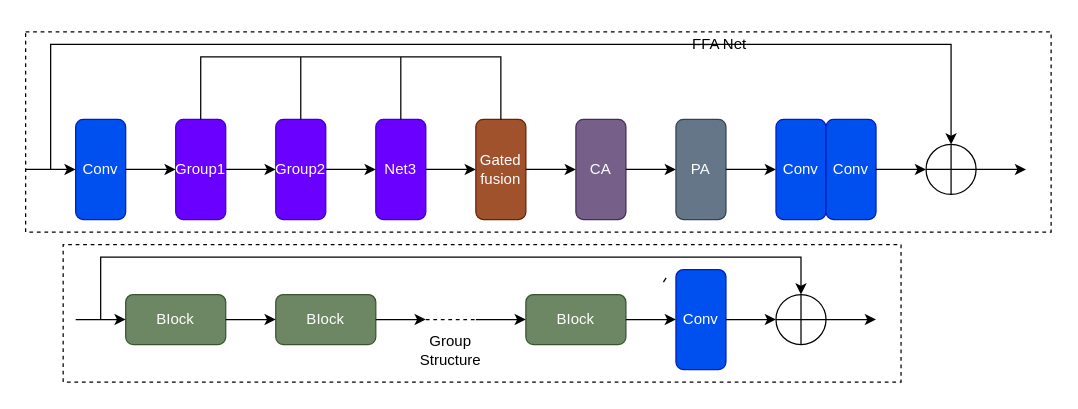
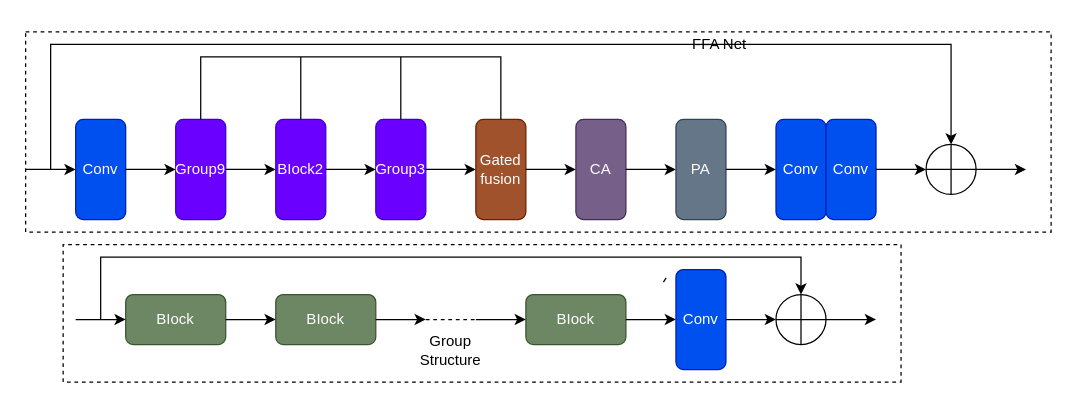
  <mxCell id="0" />
  <mxCell id="1" parent="0" />
  <mxCell id="2" value="Conv" style="rounded=1;whiteSpace=wrap;html=1;fillColor=#0050ef;strokeColor=#001DBC;fontColor=#ffffff;direction=south;" vertex="1" parent="1"><mxGeometry x="60" y="95" width="40" height="80" as="geometry" /></mxCell>
- <mxCell id="3" value="Group1" style="rounded=1;whiteSpace=wrap;html=1;fillColor=#6a00ff;fontColor=#ffffff;strokeColor=#3700CC;direction=south;" vertex="1" parent="1"><mxGeometry x="140" y="95" width="40" height="80" as="geometry" /></mxCell>
+ <mxCell id="3" value="Group9" style="rounded=1;whiteSpace=wrap;html=1;fillColor=#6a00ff;fontColor=#ffffff;strokeColor=#3700CC;direction=south;" vertex="1" parent="1"><mxGeometry x="140" y="95" width="40" height="80" as="geometry" /></mxCell>
  <mxCell id="4" value="Gated fusion" style="rounded=1;whiteSpace=wrap;html=1;fillColor=#a0522d;fontColor=#ffffff;strokeColor=#6D1F00;direction=south;" vertex="1" parent="1"><mxGeometry x="380" y="95" width="40" height="80" as="geometry" /></mxCell>
  <mxCell id="5" value="CA" style="rounded=1;whiteSpace=wrap;html=1;fillColor=#76608a;fontColor=#ffffff;strokeColor=#432D57;direction=south;" vertex="1" parent="1"><mxGeometry x="460" y="95" width="40" height="80" as="geometry" /></mxCell>
  <mxCell id="6" value="PA" style="rounded=1;whiteSpace=wrap;html=1;fillColor=#647687;fontColor=#ffffff;strokeColor=#314354;direction=south;" vertex="1" parent="1"><mxGeometry x="540" y="95" width="40" height="80" as="geometry" /></mxCell>
  <mxCell id="7" value="" style="endArrow=classic;html=1;rounded=0;" edge="1" parent="1" target="2"><mxGeometry width="50" height="50" relative="1" as="geometry"><mxPoint x="20" y="135" as="sourcePoint" /><mxPoint x="420" y="225" as="targetPoint" /></mxGeometry></mxCell>
- <mxCell id="8" value="Group2" style="rounded=1;whiteSpace=wrap;html=1;fillColor=#6a00ff;fontColor=#ffffff;strokeColor=#3700CC;direction=south;" vertex="1" parent="1"><mxGeometry x="220" y="95" width="40" height="80" as="geometry" /></mxCell>
- <mxCell id="9" value="Net3" style="rounded=1;whiteSpace=wrap;html=1;fillColor=#6a00ff;fontColor=#ffffff;strokeColor=#3700CC;direction=south;" vertex="1" parent="1"><mxGeometry x="300" y="95" width="40" height="80" as="geometry" /></mxCell>
+ <mxCell id="8" value="BIock2" style="rounded=1;whiteSpace=wrap;html=1;fillColor=#6a00ff;fontColor=#ffffff;strokeColor=#3700CC;direction=south;" vertex="1" parent="1"><mxGeometry x="220" y="95" width="40" height="80" as="geometry" /></mxCell>
+ <mxCell id="9" value="Group3" style="rounded=1;whiteSpace=wrap;html=1;fillColor=#6a00ff;fontColor=#ffffff;strokeColor=#3700CC;direction=south;" vertex="1" parent="1"><mxGeometry x="300" y="95" width="40" height="80" as="geometry" /></mxCell>
  <mxCell id="10" value="" style="endArrow=classic;html=1;rounded=0;" edge="1" parent="1" source="2"><mxGeometry width="50" height="50" relative="1" as="geometry"><mxPoint x="160" y="135" as="sourcePoint" /><mxPoint x="140" y="135" as="targetPoint" /><Array as="points" /></mxGeometry></mxCell>
  <mxCell id="11" value="" style="endArrow=classic;html=1;rounded=0;exitX=0.5;exitY=0;exitDx=0;exitDy=0;" edge="1" parent="1" source="3"><mxGeometry width="50" height="50" relative="1" as="geometry"><mxPoint x="310" y="35" as="sourcePoint" /><mxPoint x="220" y="135" as="targetPoint" /></mxGeometry></mxCell>
  <mxCell id="12" value="" style="endArrow=classic;html=1;rounded=0;" edge="1" parent="1" source="8"><mxGeometry width="50" height="50" relative="1" as="geometry"><mxPoint x="560" y="5" as="sourcePoint" /><mxPoint x="300" y="135" as="targetPoint" /></mxGeometry></mxCell>
  <mxCell id="13" value="" style="endArrow=classic;html=1;rounded=0;" edge="1" parent="1" source="9"><mxGeometry width="50" height="50" relative="1" as="geometry"><mxPoint x="510" y="35" as="sourcePoint" /><mxPoint x="380" y="135" as="targetPoint" /></mxGeometry></mxCell>
  <mxCell id="14" value="" style="endArrow=classic;html=1;rounded=0;exitX=0.5;exitY=0;exitDx=0;exitDy=0;" edge="1" parent="1" source="4"><mxGeometry width="50" height="50" relative="1" as="geometry"><mxPoint x="660" y="5" as="sourcePoint" /><mxPoint x="460" y="135" as="targetPoint" /></mxGeometry></mxCell>
  <mxCell id="15" value="" style="endArrow=classic;html=1;rounded=0;exitX=0.5;exitY=0;exitDx=0;exitDy=0;" edge="1" parent="1" source="5"><mxGeometry width="50" height="50" relative="1" as="geometry"><mxPoint x="820" y="5" as="sourcePoint" /><mxPoint x="540" y="135" as="targetPoint" /></mxGeometry></mxCell>
  <mxCell id="16" value="Conv" style="rounded=1;whiteSpace=wrap;html=1;fillColor=#0050ef;strokeColor=#001DBC;fontColor=#ffffff;direction=south;" vertex="1" parent="1"><mxGeometry x="620" y="95" width="40" height="80" as="geometry" /></mxCell>
  <mxCell id="17" value="Conv" style="rounded=1;whiteSpace=wrap;html=1;fillColor=#0050ef;strokeColor=#001DBC;fontColor=#ffffff;direction=south;" vertex="1" parent="1"><mxGeometry x="660" y="95" width="40" height="80" as="geometry" /></mxCell>
  <mxCell id="18" value="" style="endArrow=classic;html=1;rounded=0;" edge="1" parent="1" source="6"><mxGeometry width="50" height="50" relative="1" as="geometry"><mxPoint x="870" y="205" as="sourcePoint" /><mxPoint x="620" y="135" as="targetPoint" /></mxGeometry></mxCell>
  <mxCell id="19" value="" style="endArrow=classic;html=1;rounded=0;exitX=0.5;exitY=0;exitDx=0;exitDy=0;" edge="1" parent="1" source="17"><mxGeometry width="50" height="50" relative="1" as="geometry"><mxPoint x="480" y="275" as="sourcePoint" /><mxPoint x="740" y="135" as="targetPoint" /></mxGeometry></mxCell>
  <mxCell id="20" value="" style="endArrow=classic;html=1;rounded=0;entryX=0.5;entryY=0;entryDx=0;entryDy=0;" edge="1" parent="1" target="22"><mxGeometry width="50" height="50" relative="1" as="geometry"><mxPoint x="40" y="135" as="sourcePoint" /><mxPoint x="1080" y="115" as="targetPoint" /><Array as="points"><mxPoint x="40" y="35" /><mxPoint x="760" y="35" /></Array></mxGeometry></mxCell>
  <mxCell id="21" value="" style="endArrow=none;html=1;rounded=0;" edge="1" parent="1"><mxGeometry width="50" height="50" relative="1" as="geometry"><mxPoint x="532.188" y="221.718" as="sourcePoint" /><mxPoint x="530" y="225" as="targetPoint" /></mxGeometry></mxCell>
  <mxCell id="22" value="" style="ellipse;whiteSpace=wrap;html=1;aspect=fixed;" vertex="1" parent="1"><mxGeometry x="740" y="115" width="40" height="40" as="geometry" /></mxCell>
  <mxCell id="23" value="" style="endArrow=none;html=1;rounded=0;entryX=0.5;entryY=0;entryDx=0;entryDy=0;exitX=0.5;exitY=1;exitDx=0;exitDy=0;" edge="1" parent="1" source="22" target="22"><mxGeometry width="50" height="50" relative="1" as="geometry"><mxPoint x="480" y="275" as="sourcePoint" /><mxPoint x="530" y="225" as="targetPoint" /></mxGeometry></mxCell>
  <mxCell id="24" value="" style="endArrow=none;html=1;rounded=0;exitX=1;exitY=0.5;exitDx=0;exitDy=0;entryX=0;entryY=0.5;entryDx=0;entryDy=0;" edge="1" parent="1" source="22" target="22"><mxGeometry width="50" height="50" relative="1" as="geometry"><mxPoint x="480" y="275" as="sourcePoint" /><mxPoint x="530" y="225" as="targetPoint" /><Array as="points" /></mxGeometry></mxCell>
  <mxCell id="25" value="" style="endArrow=classic;html=1;rounded=0;" edge="1" parent="1"><mxGeometry width="50" height="50" relative="1" as="geometry"><mxPoint x="780" y="135" as="sourcePoint" /><mxPoint x="820" y="135" as="targetPoint" /></mxGeometry></mxCell>
  <mxCell id="26" value="" style="endArrow=none;html=1;rounded=0;exitX=0;exitY=0.5;exitDx=0;exitDy=0;entryX=0;entryY=0.5;entryDx=0;entryDy=0;" edge="1" parent="1" source="3" target="4"><mxGeometry width="50" height="50" relative="1" as="geometry"><mxPoint x="470" y="185" as="sourcePoint" /><mxPoint x="520" y="135" as="targetPoint" /><Array as="points"><mxPoint x="160" y="45" /><mxPoint x="400" y="45" /></Array></mxGeometry></mxCell>
  <mxCell id="27" value="" style="endArrow=none;html=1;rounded=0;exitX=0;exitY=0.5;exitDx=0;exitDy=0;" edge="1" parent="1" source="8"><mxGeometry width="50" height="50" relative="1" as="geometry"><mxPoint x="470" y="185" as="sourcePoint" /><mxPoint x="240" y="45" as="targetPoint" /></mxGeometry></mxCell>
  <mxCell id="28" value="" style="endArrow=none;html=1;rounded=0;exitX=0;exitY=0.5;exitDx=0;exitDy=0;" edge="1" parent="1" source="9"><mxGeometry width="50" height="50" relative="1" as="geometry"><mxPoint x="470" y="185" as="sourcePoint" /><mxPoint x="320" y="45" as="targetPoint" /></mxGeometry></mxCell>
  <mxCell id="29" value="BIock" style="rounded=1;whiteSpace=wrap;html=1;fillColor=#6d8764;fontColor=#ffffff;strokeColor=#3A5431;" vertex="1" parent="1"><mxGeometry x="100" y="235" width="80" height="40" as="geometry" /></mxCell>
  <mxCell id="30" value="BIock" style="rounded=1;whiteSpace=wrap;html=1;fillColor=#6d8764;fontColor=#ffffff;strokeColor=#3A5431;" vertex="1" parent="1"><mxGeometry x="220" y="235" width="80" height="40" as="geometry" /></mxCell>
  <mxCell id="31" value="BIock" style="rounded=1;whiteSpace=wrap;html=1;fillColor=#6d8764;fontColor=#ffffff;strokeColor=#3A5431;" vertex="1" parent="1"><mxGeometry x="420" y="235" width="80" height="40" as="geometry" /></mxCell>
  <mxCell id="32" value="Conv" style="rounded=1;whiteSpace=wrap;html=1;fillColor=#0050ef;strokeColor=#001DBC;fontColor=#ffffff;direction=south;" vertex="1" parent="1"><mxGeometry x="540" y="215" width="40" height="80" as="geometry" /></mxCell>
  <mxCell id="33" value="" style="endArrow=classic;html=1;rounded=0;entryX=0;entryY=0.5;entryDx=0;entryDy=0;" edge="1" parent="1" target="29"><mxGeometry width="50" height="50" relative="1" as="geometry"><mxPoint x="60" y="255" as="sourcePoint" /><mxPoint x="520" y="35" as="targetPoint" /></mxGeometry></mxCell>
  <mxCell id="34" value="" style="endArrow=classic;html=1;rounded=0;exitX=1;exitY=0.5;exitDx=0;exitDy=0;entryX=0;entryY=0.5;entryDx=0;entryDy=0;" edge="1" parent="1" source="29" target="30"><mxGeometry width="50" height="50" relative="1" as="geometry"><mxPoint x="470" y="85" as="sourcePoint" /><mxPoint x="520" y="35" as="targetPoint" /></mxGeometry></mxCell>
  <mxCell id="35" value="" style="endArrow=classic;html=1;rounded=0;exitX=1;exitY=0.5;exitDx=0;exitDy=0;" edge="1" parent="1" source="30"><mxGeometry width="50" height="50" relative="1" as="geometry"><mxPoint x="470" y="85" as="sourcePoint" /><mxPoint x="340" y="255" as="targetPoint" /></mxGeometry></mxCell>
  <mxCell id="36" value="" style="endArrow=none;dashed=1;html=1;rounded=0;" edge="1" parent="1"><mxGeometry width="50" height="50" relative="1" as="geometry"><mxPoint x="340" y="255" as="sourcePoint" /><mxPoint x="380" y="255" as="targetPoint" /></mxGeometry></mxCell>
  <mxCell id="37" value="" style="endArrow=classic;html=1;rounded=0;entryX=0;entryY=0.5;entryDx=0;entryDy=0;" edge="1" parent="1" target="31"><mxGeometry width="50" height="50" relative="1" as="geometry"><mxPoint x="380" y="255" as="sourcePoint" /><mxPoint x="520" y="35" as="targetPoint" /></mxGeometry></mxCell>
  <mxCell id="38" value="" style="endArrow=classic;html=1;rounded=0;exitX=1;exitY=0.5;exitDx=0;exitDy=0;entryX=0.5;entryY=1;entryDx=0;entryDy=0;" edge="1" parent="1" source="31" target="32"><mxGeometry width="50" height="50" relative="1" as="geometry"><mxPoint x="470" y="85" as="sourcePoint" /><mxPoint x="520" y="35" as="targetPoint" /></mxGeometry></mxCell>
  <mxCell id="39" value="" style="endArrow=classic;html=1;rounded=0;exitX=0.5;exitY=0;exitDx=0;exitDy=0;" edge="1" parent="1" source="32"><mxGeometry width="50" height="50" relative="1" as="geometry"><mxPoint x="470" y="85" as="sourcePoint" /><mxPoint x="620" y="255" as="targetPoint" /></mxGeometry></mxCell>
  <mxCell id="40" value="" style="ellipse;whiteSpace=wrap;html=1;aspect=fixed;" vertex="1" parent="1"><mxGeometry x="620" y="235" width="40" height="40" as="geometry" /></mxCell>
  <mxCell id="41" value="" style="endArrow=none;html=1;rounded=0;entryX=0.5;entryY=1;entryDx=0;entryDy=0;exitX=0.5;exitY=0;exitDx=0;exitDy=0;" edge="1" parent="1" source="40" target="40"><mxGeometry width="50" height="50" relative="1" as="geometry"><mxPoint x="460" y="85" as="sourcePoint" /><mxPoint x="510" y="35" as="targetPoint" /></mxGeometry></mxCell>
  <mxCell id="42" value="" style="endArrow=none;html=1;rounded=0;entryX=0;entryY=0.5;entryDx=0;entryDy=0;exitX=1;exitY=0.5;exitDx=0;exitDy=0;" edge="1" parent="1" source="40" target="40"><mxGeometry width="50" height="50" relative="1" as="geometry"><mxPoint x="460" y="85" as="sourcePoint" /><mxPoint x="510" y="35" as="targetPoint" /></mxGeometry></mxCell>
  <mxCell id="43" value="" style="endArrow=classic;html=1;rounded=0;" edge="1" parent="1"><mxGeometry width="50" height="50" relative="1" as="geometry"><mxPoint x="660" y="255" as="sourcePoint" /><mxPoint x="700" y="255" as="targetPoint" /></mxGeometry></mxCell>
  <mxCell id="44" value="" style="endArrow=classic;html=1;rounded=0;entryX=0.5;entryY=0;entryDx=0;entryDy=0;" edge="1" parent="1" target="40"><mxGeometry width="50" height="50" relative="1" as="geometry"><mxPoint x="80" y="255" as="sourcePoint" /><mxPoint x="510" y="235" as="targetPoint" /><Array as="points"><mxPoint x="80" y="205" /><mxPoint x="640" y="205" /></Array></mxGeometry></mxCell>
  <mxCell id="45" value="" style="endArrow=none;dashed=1;html=1;rounded=0;" edge="1" parent="1"><mxGeometry width="50" height="50" relative="1" as="geometry"><mxPoint x="50" y="305" as="sourcePoint" /><mxPoint x="50" y="305" as="targetPoint" /><Array as="points"><mxPoint x="50" y="195" /><mxPoint x="720" y="195" /><mxPoint x="720" y="305" /></Array></mxGeometry></mxCell>
  <mxCell id="46" value="" style="endArrow=none;dashed=1;html=1;rounded=0;" edge="1" parent="1"><mxGeometry width="50" height="50" relative="1" as="geometry"><mxPoint x="20" y="25" as="sourcePoint" /><mxPoint x="20" y="25" as="targetPoint" /><Array as="points"><mxPoint x="840" y="25" /><mxPoint x="840" y="185" /><mxPoint x="20" y="185" /></Array></mxGeometry></mxCell>
  <mxCell id="47" value="FFA Net" style="text;html=1;align=center;verticalAlign=middle;whiteSpace=wrap;rounded=0;" vertex="1" parent="1"><mxGeometry x="545" y="20" width="60" height="30" as="geometry" /></mxCell>
  <mxCell id="48" value="Group Structure" style="text;html=1;align=center;verticalAlign=middle;whiteSpace=wrap;rounded=0;" vertex="1" parent="1"><mxGeometry x="330" y="265" width="60" height="30" as="geometry" /></mxCell>
